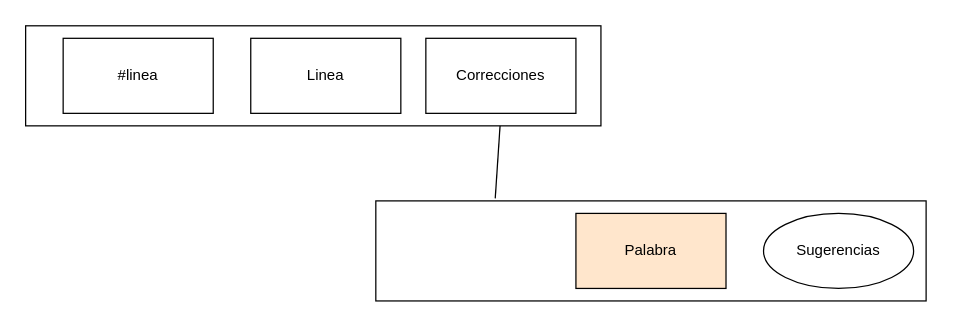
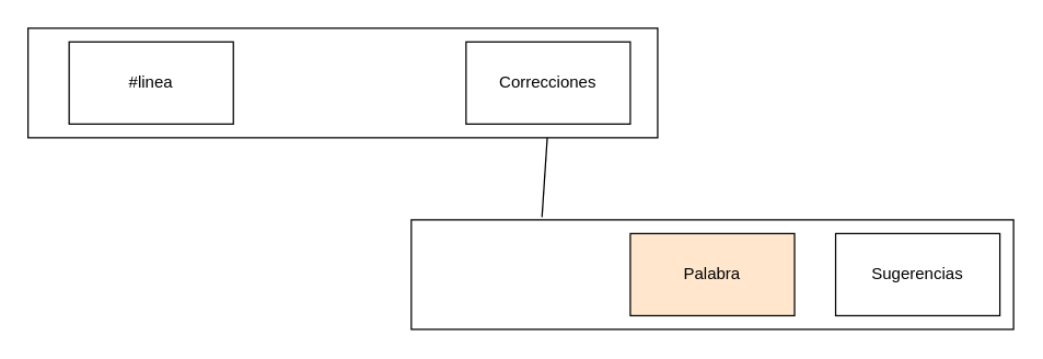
  <mxCell id="0" />
  <mxCell id="1" parent="0" />
  <mxCell id="2" value="" style="endArrow=none;html=1;entryX=0.5;entryY=1;entryDx=0;entryDy=0;exitX=0.217;exitY=-0.025;exitDx=0;exitDy=0;exitPerimeter=0;" edge="1" parent="1" source="4" target="11"><mxGeometry width="50" height="50" relative="1" as="geometry"><mxPoint x="340" y="230" as="sourcePoint" /><mxPoint x="390" y="180" as="targetPoint" /></mxGeometry></mxCell>
  <mxCell id="3" value="" style="group" vertex="1" connectable="0" parent="1"><mxGeometry x="300" y="160" width="440" height="80" as="geometry" /></mxCell>
  <mxCell id="4" value="" style="rounded=0;whiteSpace=wrap;html=1;" vertex="1" parent="3"><mxGeometry width="440" height="80" as="geometry" /></mxCell>
  <mxCell id="5" value="Palabra" style="rounded=0;whiteSpace=wrap;html=1;fillColor=#ffe6cc;" vertex="1" parent="3"><mxGeometry x="160" y="10" width="120" height="60" as="geometry" /></mxCell>
- <mxCell id="6" value="Sugerencias" style="ellipse;whiteSpace=wrap;html=1;" vertex="1" parent="3"><mxGeometry x="310" y="10" width="120" height="60" as="geometry" /></mxCell>
+ <mxCell id="6" value="Sugerencias" style="rounded=0;whiteSpace=wrap;html=1;" vertex="1" parent="3"><mxGeometry x="310" y="10" width="120" height="60" as="geometry" /></mxCell>
  <mxCell id="7" value="" style="group" vertex="1" connectable="0" parent="1"><mxGeometry x="20" y="20" width="460" height="80" as="geometry" /></mxCell>
  <mxCell id="8" value="" style="rounded=0;whiteSpace=wrap;html=1;" vertex="1" parent="7"><mxGeometry width="460" height="80" as="geometry" /></mxCell>
  <mxCell id="9" value="#linea" style="rounded=0;whiteSpace=wrap;html=1;" vertex="1" parent="7"><mxGeometry x="30" y="10" width="120" height="60" as="geometry" /></mxCell>
- <mxCell id="10" value="Linea" style="rounded=0;whiteSpace=wrap;html=1;" vertex="1" parent="7"><mxGeometry x="180" y="10" width="120" height="60" as="geometry" /></mxCell>
  <mxCell id="11" value="Correcciones" style="rounded=0;whiteSpace=wrap;html=1;" vertex="1" parent="7"><mxGeometry x="320" y="10" width="120" height="60" as="geometry" /></mxCell>
